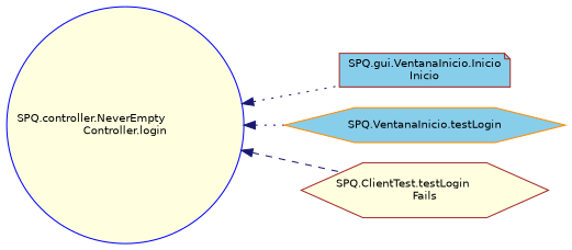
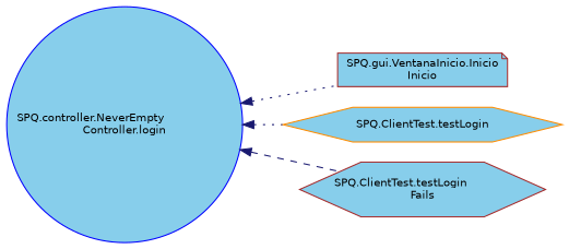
  digraph {
    rankdir=LR
    node [color=brown fillcolor=lightyellow fontname=Helvetica fontsize=10 shape=hexagon style=filled]
    edge [color=midnightblue dir=back fontname=Helvetica fontsize=10 labelfontname=Helvetica labelfontsize=10 style=dotted]
-   n1 [color=blue fontcolor=black height=0.2 label="SPQ.controller.NeverEmpty\lController.login" shape=circle width=0.4]
+   n1 [color=blue fillcolor=skyblue fontcolor=black height=0.2 label="SPQ.controller.NeverEmpty\lController.login" shape=circle width=0.4]
    n2 [fillcolor=skyblue height=0.2 label="SPQ.gui.VentanaInicio.Inicio\lInicio" shape=note width=0.4]
-   n3 [color=darkorange fillcolor=skyblue height=0.2 label="SPQ.VentanaInicio.testLogin" width=0.4]
-   n4 [height=0.2 label="SPQ.ClientTest.testLogin\lFails" width=0.4]
+   n3 [color=darkorange fillcolor=skyblue height=0.2 label="SPQ.ClientTest.testLogin" width=0.4]
+   n4 [fillcolor=skyblue height=0.2 label="SPQ.ClientTest.testLogin\lFails" width=0.4]
    n1 -> n2
    n1 -> n3
    n1 -> n4 [style=dashed]
  }
